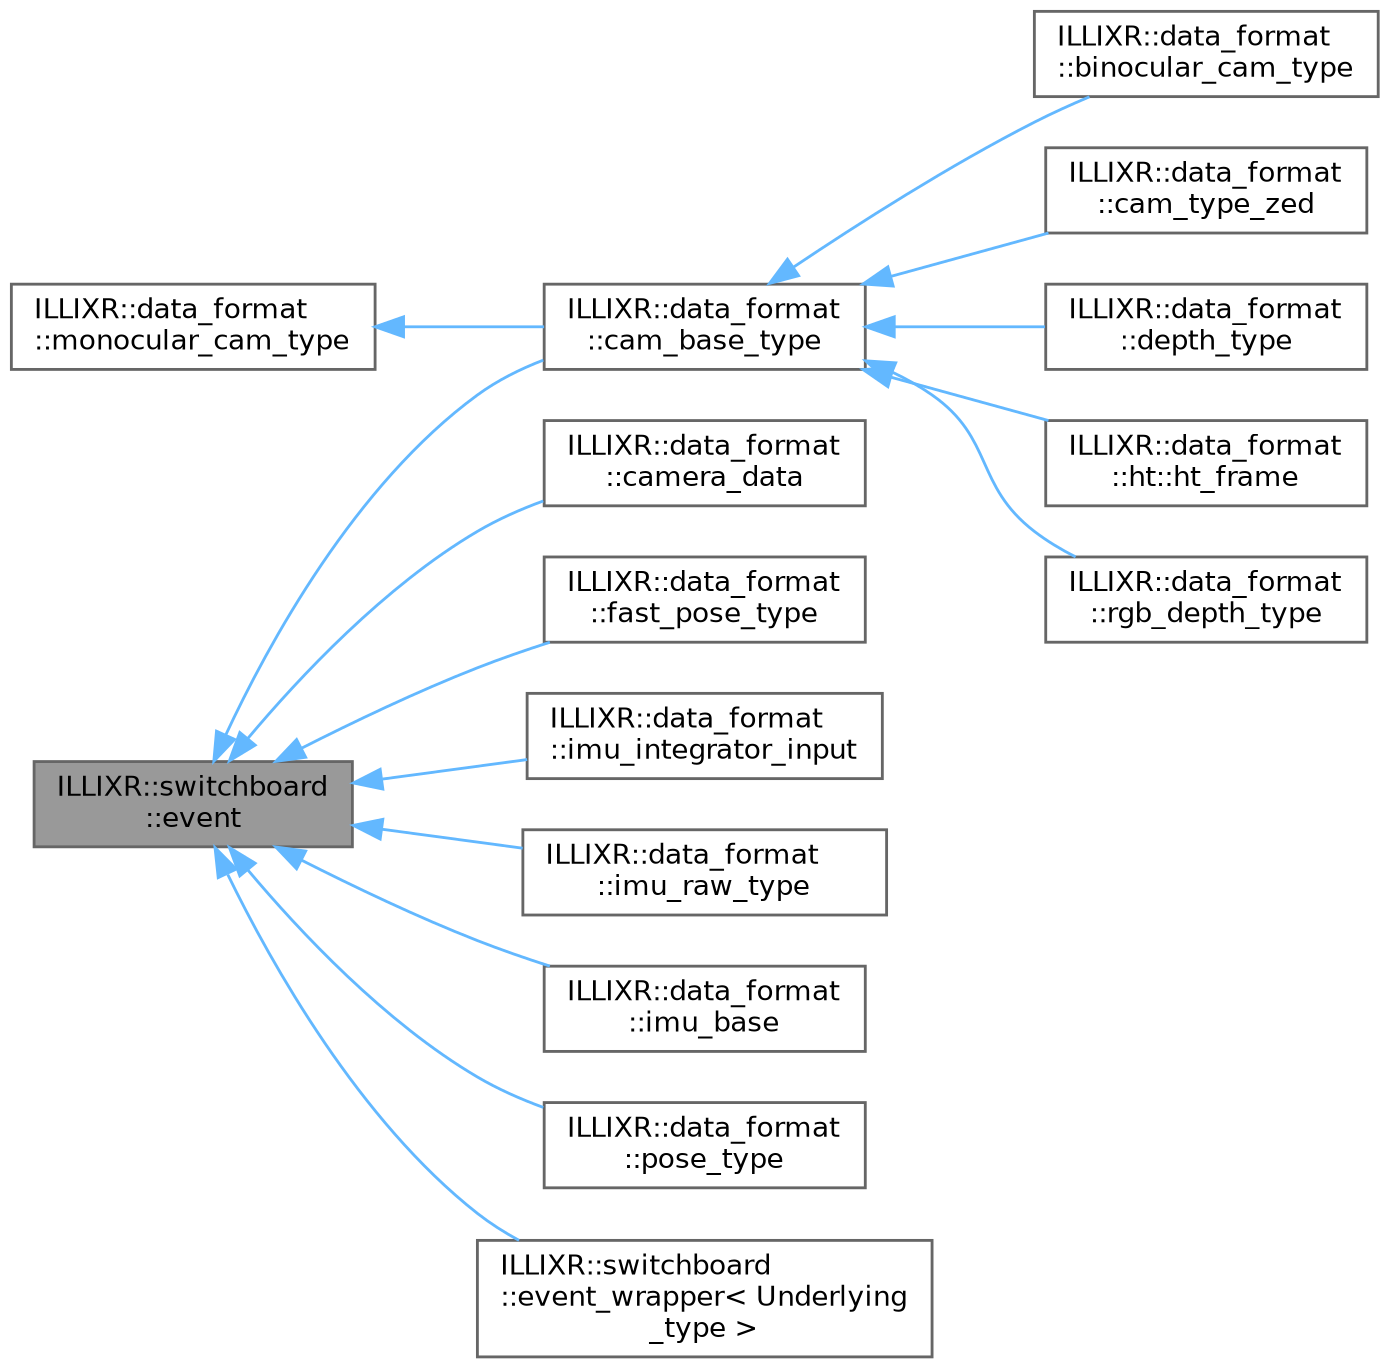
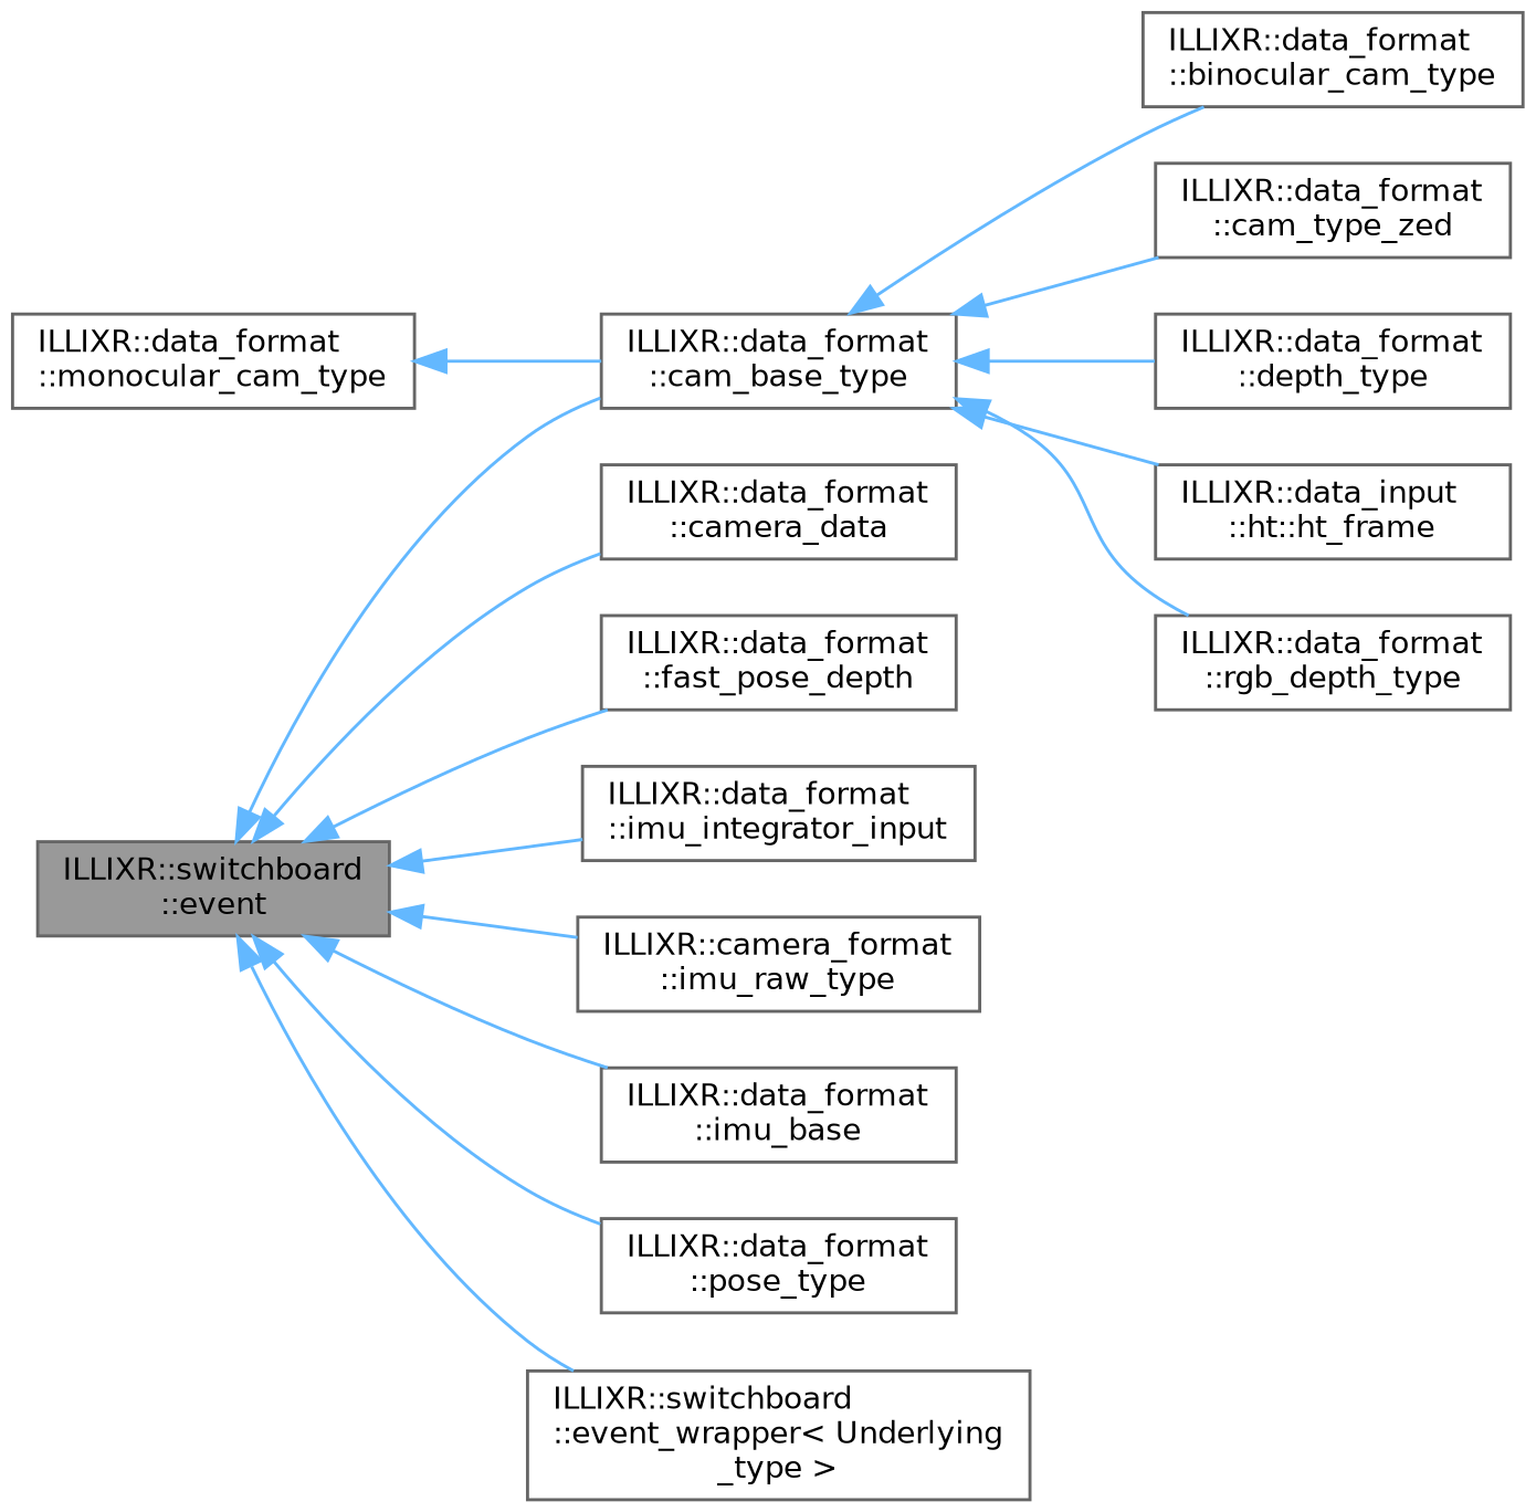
  digraph {
    rankdir=LR
    node [color=gray40 fillcolor=white fontname=Helvetica fontsize=10 shape=box style=filled]
    edge [color=steelblue1 dir=back fontname=Helvetica fontsize=10 labelfontname=Helvetica labelfontsize=10 style=solid]
    n1 [fillcolor=grey60 fontcolor=black height=0.2 label="ILLIXR::switchboard\l::event" width=0.4]
    n2 [height=0.2 label="ILLIXR::data_format\l::cam_base_type" width=0.4]
    n3 [height=0.2 label="ILLIXR::data_format\l::camera_data" width=0.4]
-   n4 [height=0.2 label="ILLIXR::data_format\l::fast_pose_type" width=0.4]
+   n4 [height=0.2 label="ILLIXR::data_format\l::fast_pose_depth" width=0.4]
    n5 [height=0.2 label="ILLIXR::data_format\l::imu_integrator_input" width=0.4]
-   n6 [height=0.2 label="ILLIXR::data_format\l::imu_raw_type" width=0.4]
+   n6 [height=0.2 label="ILLIXR::camera_format\l::imu_raw_type" width=0.4]
    n7 [height=0.2 label="ILLIXR::data_format\l::imu_base" width=0.4]
    n8 [height=0.2 label="ILLIXR::data_format\l::pose_type" width=0.4]
    n9 [height=0.2 label="ILLIXR::switchboard\l::event_wrapper\< Underlying\l_type \>" width=0.4]
    n10 [height=0.2 label="ILLIXR::data_format\l::binocular_cam_type" width=0.4]
    n11 [height=0.2 label="ILLIXR::data_format\l::cam_type_zed" width=0.4]
    n12 [height=0.2 label="ILLIXR::data_format\l::depth_type" width=0.4]
-   n13 [height=0.2 label="ILLIXR::data_format\l::ht::ht_frame" width=0.4]
+   n13 [height=0.2 label="ILLIXR::data_input\l::ht::ht_frame" width=0.4]
    n14 [height=0.2 label="ILLIXR::data_format\l::rgb_depth_type" width=0.4]
    n15 [height=0.2 label="ILLIXR::data_format\l::monocular_cam_type" width=0.4]
    n1 -> n2
    n1 -> n3
    n1 -> n4
    n1 -> n5
    n1 -> n6
    n1 -> n7
    n1 -> n8
    n1 -> n9
    n2 -> n10
    n2 -> n11
    n2 -> n12
    n2 -> n13
    n2 -> n14
    n15 -> n2
  }
